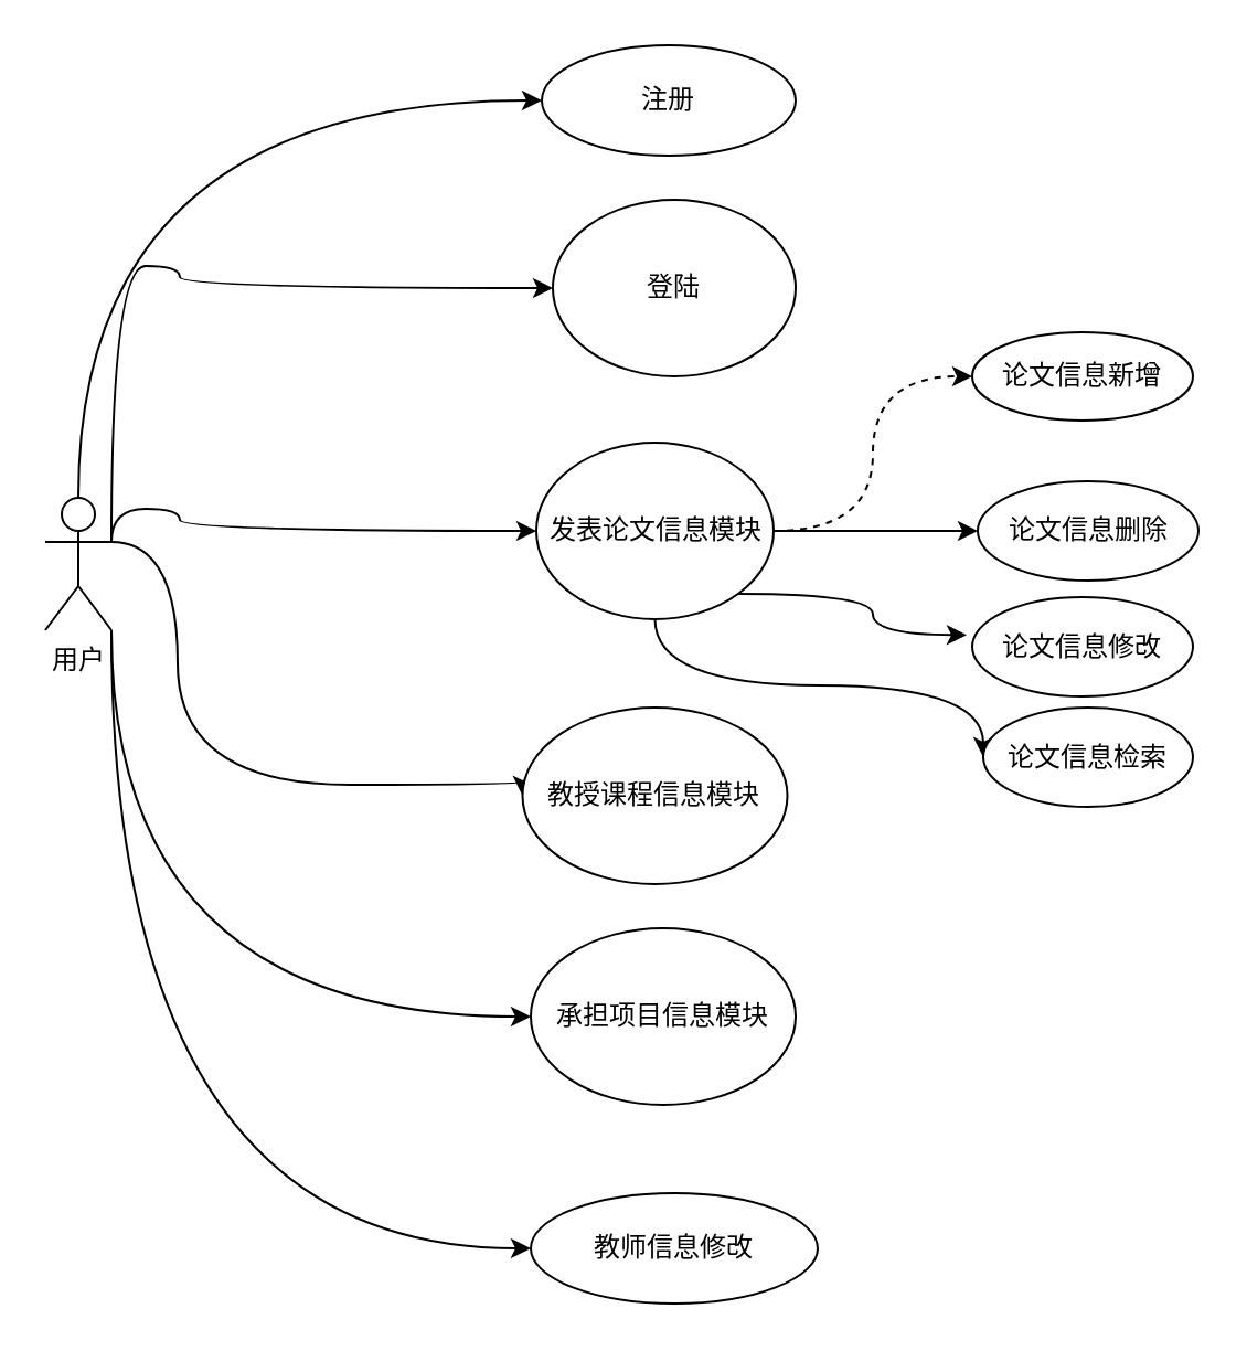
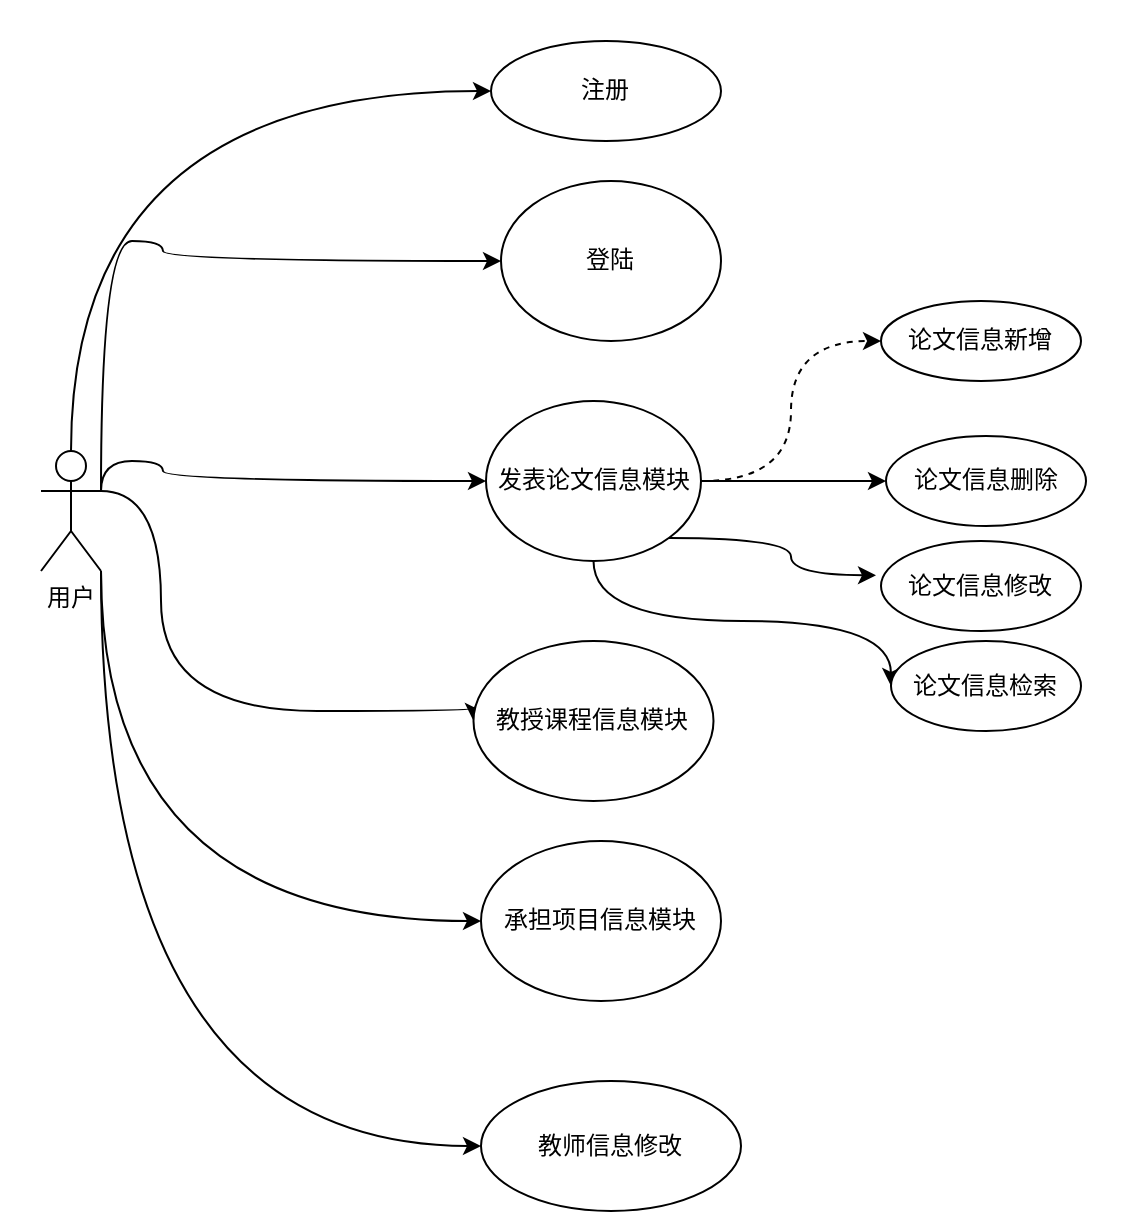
  <mxCell id="0" />
  <mxCell id="1" parent="0" />
  <mxCell id="2" style="edgeStyle=orthogonalEdgeStyle;orthogonalLoop=1;jettySize=auto;html=1;exitX=0.5;exitY=0;exitDx=0;exitDy=0;exitPerimeter=0;entryX=0;entryY=0.5;entryDx=0;entryDy=0;curved=1;" edge="1" parent="1" source="8" target="9"><mxGeometry relative="1" as="geometry" /></mxCell>
  <mxCell id="3" style="edgeStyle=orthogonalEdgeStyle;orthogonalLoop=1;jettySize=auto;html=1;exitX=1;exitY=0.333;exitDx=0;exitDy=0;exitPerimeter=0;entryX=0;entryY=0.5;entryDx=0;entryDy=0;curved=1;" edge="1" parent="1" source="8" target="10"><mxGeometry relative="1" as="geometry"><Array as="points"><mxPoint x="81" y="120" /></Array></mxGeometry></mxCell>
  <mxCell id="4" style="edgeStyle=orthogonalEdgeStyle;orthogonalLoop=1;jettySize=auto;html=1;exitX=1;exitY=0.333;exitDx=0;exitDy=0;exitPerimeter=0;entryX=0;entryY=0.5;entryDx=0;entryDy=0;curved=1;" edge="1" parent="1" source="8" target="16"><mxGeometry relative="1" as="geometry"><Array as="points"><mxPoint x="81" y="230" /></Array></mxGeometry></mxCell>
  <mxCell id="5" style="edgeStyle=orthogonalEdgeStyle;orthogonalLoop=1;jettySize=auto;html=1;exitX=1;exitY=0.333;exitDx=0;exitDy=0;exitPerimeter=0;entryX=0;entryY=0.5;entryDx=0;entryDy=0;curved=1;" edge="1" parent="1" source="8" target="17"><mxGeometry relative="1" as="geometry"><Array as="points"><mxPoint x="80" y="245" /><mxPoint x="80" y="355" /></Array></mxGeometry></mxCell>
  <mxCell id="6" style="edgeStyle=orthogonalEdgeStyle;orthogonalLoop=1;jettySize=auto;html=1;exitX=1;exitY=1;exitDx=0;exitDy=0;exitPerimeter=0;entryX=0;entryY=0.5;entryDx=0;entryDy=0;curved=1;" edge="1" parent="1" source="8" target="11"><mxGeometry relative="1" as="geometry" /></mxCell>
  <mxCell id="7" style="edgeStyle=orthogonalEdgeStyle;orthogonalLoop=1;jettySize=auto;html=1;exitX=1;exitY=1;exitDx=0;exitDy=0;exitPerimeter=0;entryX=0;entryY=0.5;entryDx=0;entryDy=0;curved=1;" edge="1" parent="1" source="8" target="18"><mxGeometry relative="1" as="geometry" /></mxCell>
  <mxCell id="8" value="用户" style="shape=umlActor;verticalLabelPosition=bottom;verticalAlign=top;html=1;outlineConnect=0;" vertex="1" parent="1"><mxGeometry x="20" y="225" width="30" height="60" as="geometry" /></mxCell>
  <mxCell id="9" value="注册" style="ellipse;whiteSpace=wrap;html=1;" vertex="1" parent="1"><mxGeometry x="245" y="20" width="115" height="50" as="geometry" /></mxCell>
  <mxCell id="10" value="登陆" style="ellipse;whiteSpace=wrap;html=1;" vertex="1" parent="1"><mxGeometry x="250" y="90" width="110" height="80" as="geometry" /></mxCell>
- <mxCell id="11" value="教师信息修改" style="ellipse;whiteSpace=wrap;html=1;" vertex="1" parent="1"><mxGeometry x="240" y="540" width="130" height="50" as="geometry" /></mxCell>
+ <mxCell id="11" value="教师信息修改" style="ellipse;whiteSpace=wrap;html=1;" vertex="1" parent="1"><mxGeometry x="240" y="540" width="130" height="65" as="geometry" /></mxCell>
  <mxCell id="12" style="edgeStyle=orthogonalEdgeStyle;orthogonalLoop=1;jettySize=auto;html=1;exitX=1;exitY=0.5;exitDx=0;exitDy=0;entryX=0;entryY=0.5;entryDx=0;entryDy=0;curved=1;dashed=1;" edge="1" parent="1" source="16" target="19"><mxGeometry relative="1" as="geometry" /></mxCell>
  <mxCell id="13" style="edgeStyle=orthogonalEdgeStyle;orthogonalLoop=1;jettySize=auto;html=1;exitX=1;exitY=0.5;exitDx=0;exitDy=0;entryX=0;entryY=0.5;entryDx=0;entryDy=0;curved=1;" edge="1" parent="1" source="16" target="20"><mxGeometry relative="1" as="geometry" /></mxCell>
  <mxCell id="14" style="edgeStyle=orthogonalEdgeStyle;orthogonalLoop=1;jettySize=auto;html=1;entryX=-0.025;entryY=0.381;entryDx=0;entryDy=0;entryPerimeter=0;exitX=1;exitY=1;exitDx=0;exitDy=0;curved=1;" edge="1" parent="1" source="16" target="21"><mxGeometry relative="1" as="geometry"><mxPoint x="350" y="240" as="sourcePoint" /></mxGeometry></mxCell>
  <mxCell id="15" style="edgeStyle=orthogonalEdgeStyle;orthogonalLoop=1;jettySize=auto;html=1;exitX=0.5;exitY=1;exitDx=0;exitDy=0;entryX=0;entryY=0.5;entryDx=0;entryDy=0;curved=1;" edge="1" parent="1" source="16" target="22"><mxGeometry relative="1" as="geometry"><Array as="points"><mxPoint x="296" y="310" /><mxPoint x="445" y="310" /></Array></mxGeometry></mxCell>
  <mxCell id="16" value="发表论文信息模块" style="ellipse;whiteSpace=wrap;html=1;" vertex="1" parent="1"><mxGeometry x="242.5" y="200" width="107.5" height="80" as="geometry" /></mxCell>
  <mxCell id="17" value="教授课程信息模块" style="ellipse;whiteSpace=wrap;html=1;" vertex="1" parent="1"><mxGeometry x="236.25" y="320" width="120" height="80" as="geometry" /></mxCell>
  <mxCell id="18" value="承担项目信息模块" style="ellipse;whiteSpace=wrap;html=1;" vertex="1" parent="1"><mxGeometry x="240" y="420" width="120" height="80" as="geometry" /></mxCell>
  <mxCell id="19" value="论文信息新增" style="ellipse;whiteSpace=wrap;html=1;" vertex="1" parent="1"><mxGeometry x="440" y="150" width="100" height="40" as="geometry" /></mxCell>
  <mxCell id="20" value="论文信息删除" style="ellipse;whiteSpace=wrap;html=1;" vertex="1" parent="1"><mxGeometry x="442.5" y="217.5" width="100" height="45" as="geometry" /></mxCell>
  <mxCell id="21" value="论文信息修改" style="ellipse;whiteSpace=wrap;html=1;" vertex="1" parent="1"><mxGeometry x="440" y="270" width="100" height="45" as="geometry" /></mxCell>
  <mxCell id="22" value="论文信息检索" style="ellipse;whiteSpace=wrap;html=1;" vertex="1" parent="1"><mxGeometry x="445" y="320" width="95" height="45" as="geometry" /></mxCell>
